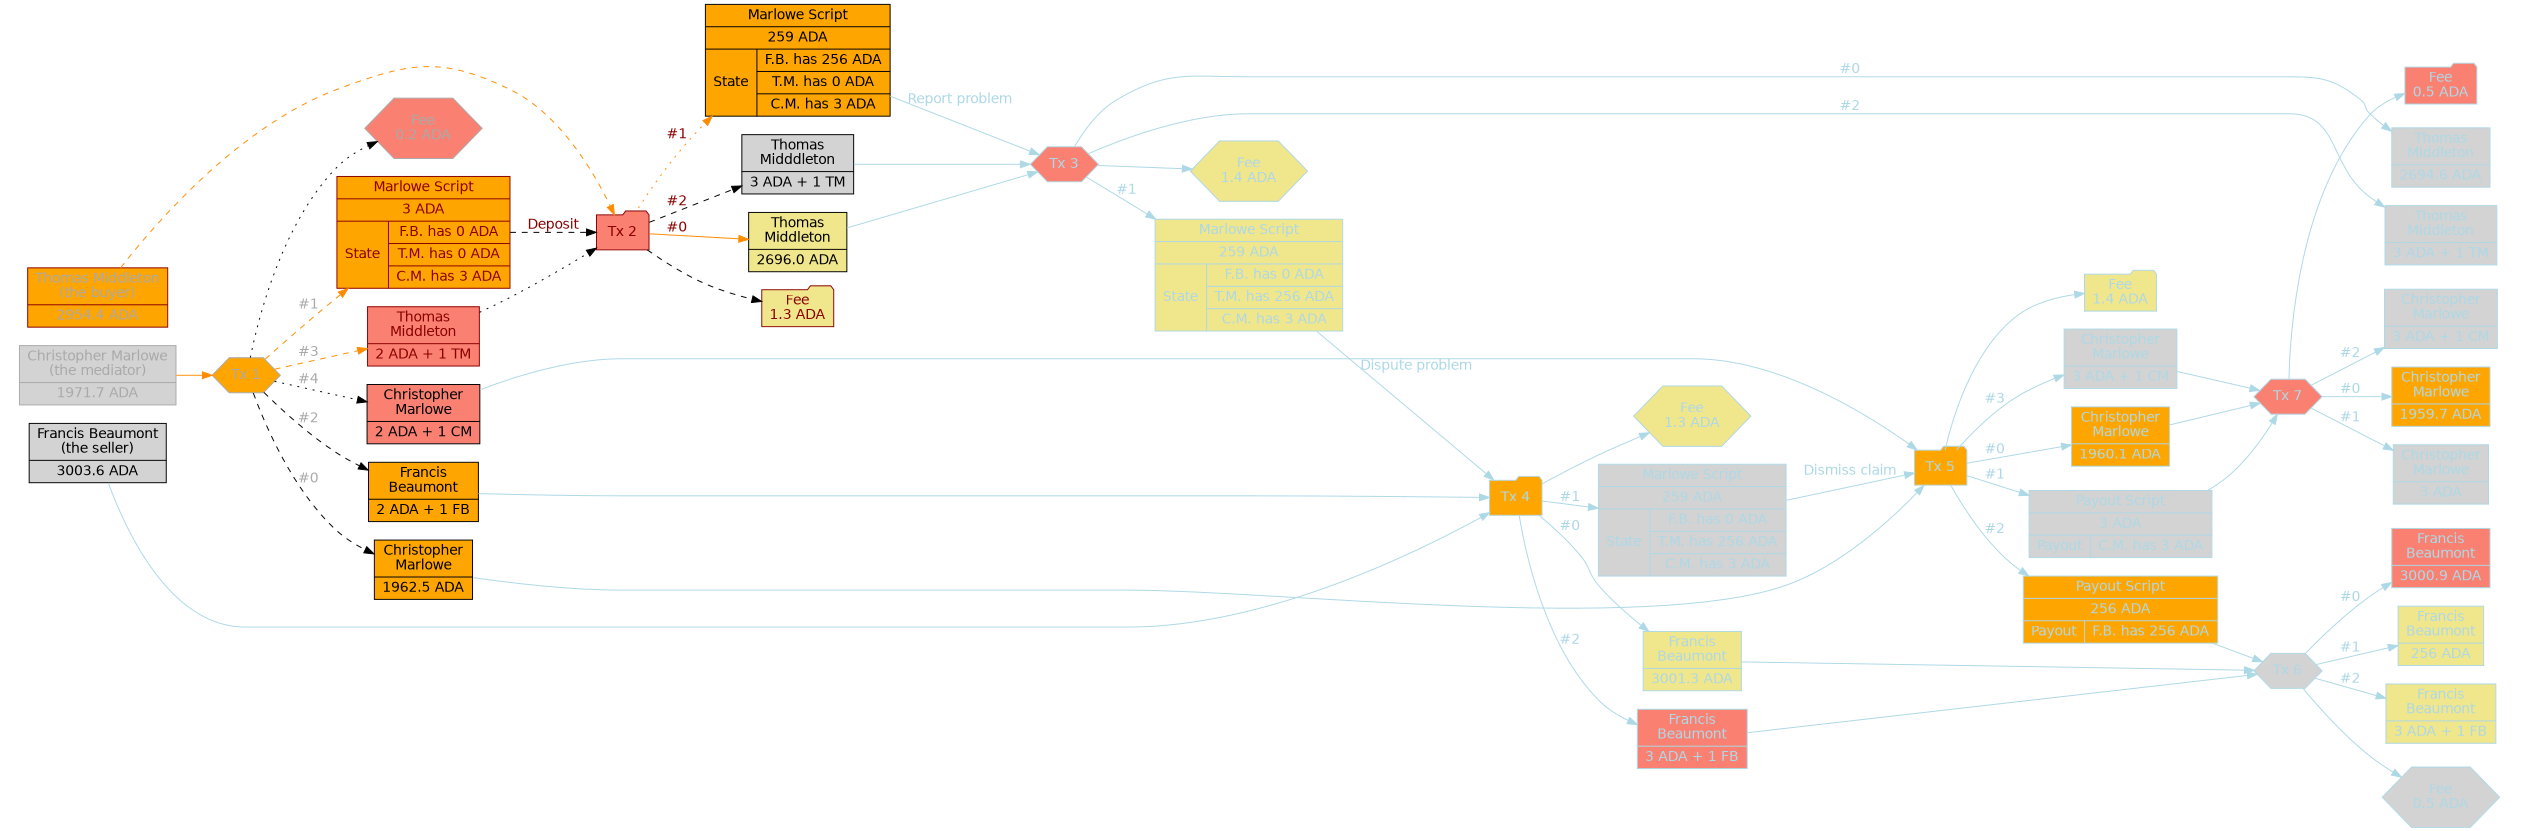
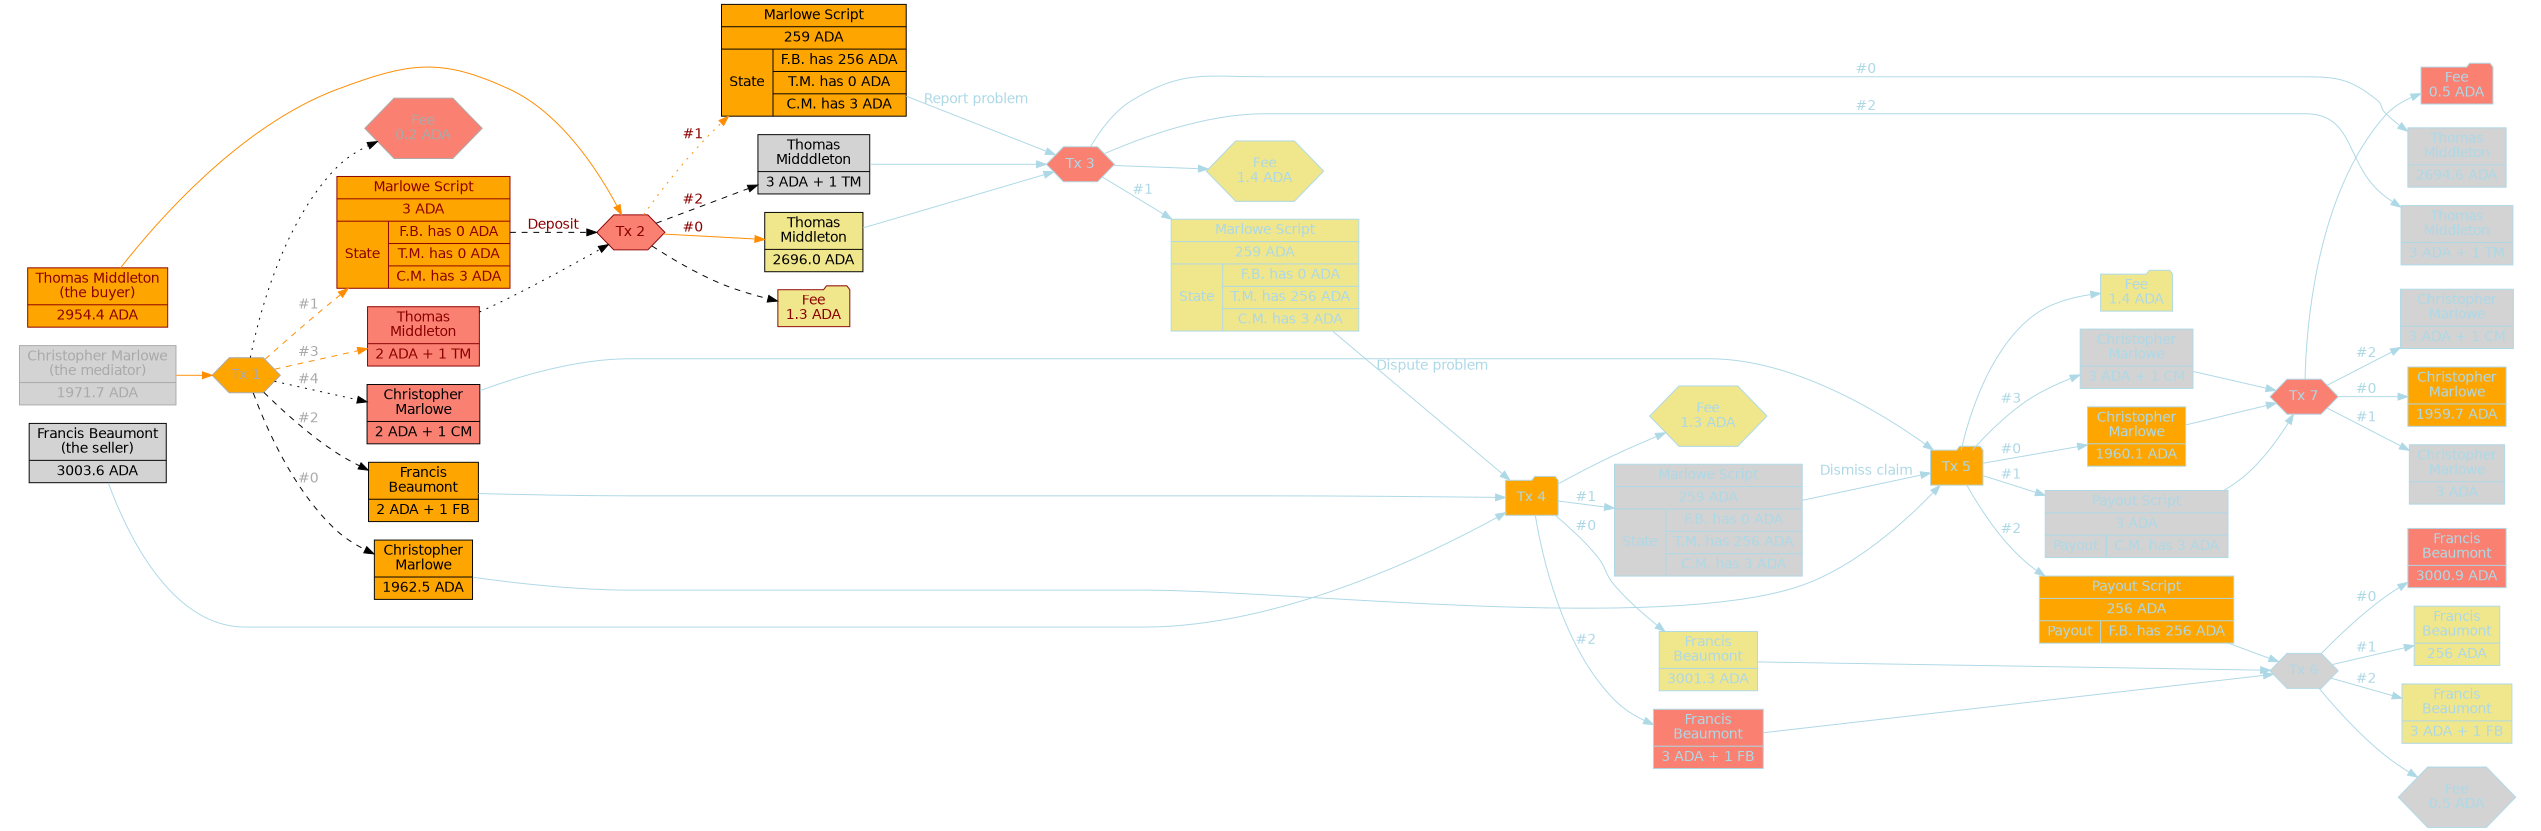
  digraph {
    fontname="DejaVu Sans"
    rankdir=LR
    node [color=lightblue fillcolor=lightgrey fontcolor=lightblue fontname="DejaVu Sans" shape=record style=filled]
    edge [color=lightblue fontcolor=lightblue fontname="DejaVu Sans"]
    n1 [color=darkgray fontcolor=darkgray label="Christopher Marlowe\n(the mediator)|1971.7 ADA"]
    n2 [color=black fontcolor=black label="Francis Beaumont\n(the seller)|3003.6 ADA"]
-   n3 [color=darkred fillcolor=orange fontcolor=darkgray label="Thomas Middleton\n(the buyer)|2954.4 ADA"]
+   n3 [color=darkred fillcolor=orange fontcolor=darkred label="Thomas Middleton\n(the buyer)|2954.4 ADA"]
    n4 [color=black fillcolor=khaki fontcolor=black label="Thomas\nMiddleton|2696.0 ADA"]
    n5 [color=black fontcolor=black label="Thomas\nMidddleton|3 ADA + 1 TM"]
    n6 [fillcolor=khaki label="Francis\nBeaumont|3001.3 ADA"]
    n7 [fillcolor=salmon label="Francis\nBeaumont|3 ADA + 1 FB"]
    n8 [fillcolor=orange label="Christopher\nMarlowe|1960.1 ADA"]
    n9 [label="Christopher\nMarlowe|3 ADA + 1 CM"]
    n10 [label="Payout Script|3 ADA|{Payout|C.M. has 3 ADA}"]
    n11 [fillcolor=orange label="Payout Script|256 ADA|{Payout|F.B. has 256 ADA}"]
    n12 [label="Thomas\nMiddleton|2694.6 ADA"]
    n13 [label="Thomas\nMiddleton|3 ADA + 1 TM"]
    n14 [fillcolor=salmon label="Francis\nBeaumont|3000.9 ADA"]
    n15 [fillcolor=khaki label="Francis\nBeaumont|256 ADA"]
    n16 [fillcolor=khaki label="Francis\nBeaumont|3 ADA + 1 FB"]
    n17 [fillcolor=orange label="Christopher\nMarlowe|1959.7 ADA"]
    n18 [label="Christopher\nMarlowe|3 ADA"]
    n19 [label="Christopher\nMarlowe|3 ADA + 1 CM"]
    n20 [color=darkgray fillcolor=orange fontcolor=darkgray label="Tx 1" shape=hexagon]
    n21 [fillcolor=orange label="Tx 4" shape=folder]
-   n22 [color=darkred fillcolor=salmon fontcolor=darkred label="Tx 2" shape=folder]
+   n22 [color=darkred fillcolor=salmon fontcolor=darkred label="Tx 2" shape=hexagon]
    n23 [fillcolor=salmon label="Tx 3" shape=hexagon]
    n24 [label="Tx 6" shape=hexagon]
    n25 [fillcolor=salmon label="Tx 7" shape=hexagon]
    n26 [color=darkred fillcolor=orange fontcolor=darkred label="Marlowe Script|3 ADA|{State|{F.B. has 0 ADA|T.M. has 0 ADA|C.M. has 3 ADA}}"]
    n27 [color=black fillcolor=orange fontcolor=black label="Christopher\nMarlowe|1962.5 ADA"]
    n28 [color=black fillcolor=salmon fontcolor=black label="Christopher\nMarlowe|2 ADA + 1 CM"]
    n29 [color=black fillcolor=orange fontcolor=black label="Francis\nBeaumont|2 ADA + 1 FB"]
    n30 [color=darkred fillcolor=salmon fontcolor=darkred label="Thomas\nMiddleton|2 ADA + 1 TM"]
    n31 [color=darkgray fillcolor=salmon fontcolor=darkgray label="Fee\n0.2 ADA" shape=hexagon]
    n32 [label="Marlowe Script|259 ADA|{State|{F.B. has 0 ADA|T.M. has 256 ADA|C.M. has 3 ADA}}"]
    n33 [fillcolor=khaki label="Fee\n1.3 ADA" shape=hexagon]
    n34 [color=black fillcolor=orange fontcolor=black label="Marlowe Script|259 ADA|{State|{F.B. has 256 ADA|T.M. has 0 ADA|C.M. has 3 ADA}}"]
    n35 [color=darkred fillcolor=khaki fontcolor=darkred label="Fee\n1.3 ADA" shape=folder]
    n36 [fillcolor=orange label="Tx 5" shape=folder]
    n37 [fillcolor=khaki label="Fee\n1.4 ADA" shape=folder]
    n38 [fillcolor=khaki label="Marlowe Script|259 ADA|{State|{F.B. has 0 ADA|T.M. has 256 ADA|C.M. has 3 ADA}}"]
    n39 [fillcolor=khaki label="Fee\n1.4 ADA" shape=hexagon]
    n40 [label="Fee\n0.5 ADA" shape=hexagon]
    n41 [fillcolor=salmon label="Fee\n0.5 ADA" shape=folder]
    subgraph cluster_1 {
      peripheries=0
      n1
      n2
      n3
    }
    subgraph cluster_2 {
      peripheries=0
      n4
      n5
    }
    subgraph cluster_3 {
      peripheries=0
      n6
      n7
    }
    subgraph cluster_4 {
      peripheries=0
      n8
      n9
    }
    subgraph cluster_5 {
      peripheries=0
      n10
      n11
    }
    subgraph cluster_6 {
      peripheries=0
      subgraph cluster_7 {
        peripheries=0
        n12
        n13
      }
      subgraph cluster_8 {
        peripheries=0
        n14
        n15
        n16
      }
      subgraph cluster_9 {
        peripheries=0
        n17
        n18
        n19
      }
    }
    n1 -> n20 [color=darkorange fontcolor=darkgray style=solid]
    n2 -> n21
-   n3 -> n22 [color=darkorange fontcolor=darkred style=dashed]
+   n3 -> n22 [color=darkorange fontcolor=darkred style=solid]
    n4 -> n23
    n5 -> n23
    n6 -> n24
    n7 -> n24
    n8 -> n25
    n9 -> n25
    n10 -> n25
    n11 -> n24
    n20 -> n26 [color=darkorange fontcolor=darkgray label="#1" style=dashed]
    n20 -> n27 [color=black fontcolor=darkgray label="#0" style=dashed]
    n20 -> n28 [color=black fontcolor=darkgray label="#4" style=dotted]
    n20 -> n29 [color=black fontcolor=darkgray label="#2" style=dashed]
    n20 -> n30 [color=darkorange fontcolor=darkgray label="#3" style=dashed]
    n20 -> n31 [color=black fontcolor=darkgray style=dotted]
    n21 -> n6 [label="#0"]
    n21 -> n7 [label="#2"]
    n21 -> n32 [label="#1"]
    n21 -> n33
    n22 -> n4 [color=darkorange fontcolor=darkred label="#0" style=solid]
    n22 -> n5 [color=black fontcolor=darkred label="#2" style=dashed]
    n22 -> n34 [color=darkorange fontcolor=darkred label="#1" style=dotted]
    n22 -> n35 [color=black fontcolor=darkred style=dashed]
    n23 -> n12 [label="#0"]
    n23 -> n13 [label="#2"]
    n23 -> n38 [label="#1"]
    n23 -> n39
    n24 -> n14 [label="#0"]
    n24 -> n15 [label="#1"]
    n24 -> n16 [label="#2"]
    n24 -> n40
    n25 -> n17 [label="#0"]
    n25 -> n18 [label="#1"]
    n25 -> n19 [label="#2"]
    n25 -> n41
    n26 -> n22 [color=black fontcolor=darkred label=Deposit style=dashed]
    n27 -> n36
    n28 -> n36
    n29 -> n21
    n30 -> n22 [color=black fontcolor=darkred style=dotted]
    n32 -> n36 [label="Dismiss claim"]
    n34 -> n23 [label="Report problem"]
    n36 -> n8 [label="#0"]
    n36 -> n9 [label="#3"]
    n36 -> n10 [label="#1"]
    n36 -> n11 [label="#2"]
    n36 -> n37
    n38 -> n21 [label="Dispute problem"]
  }
